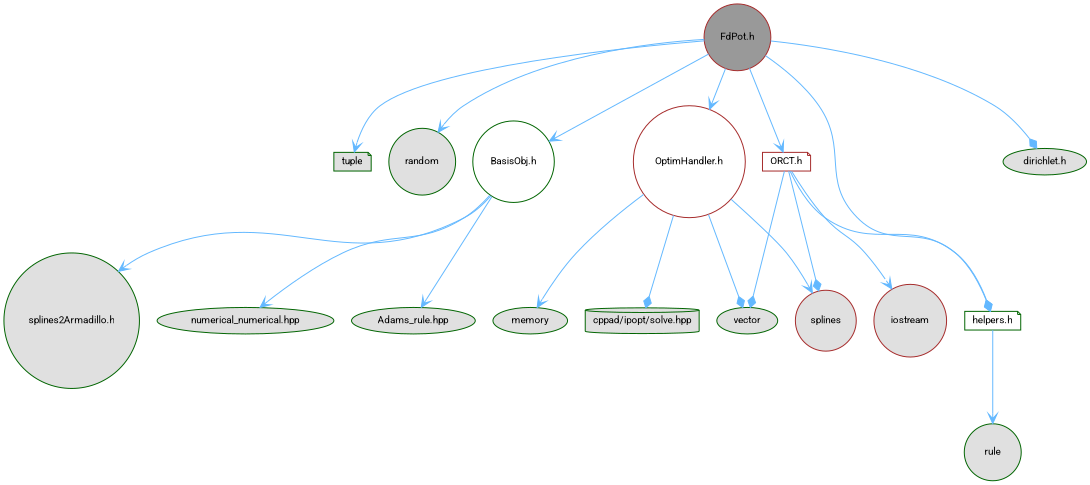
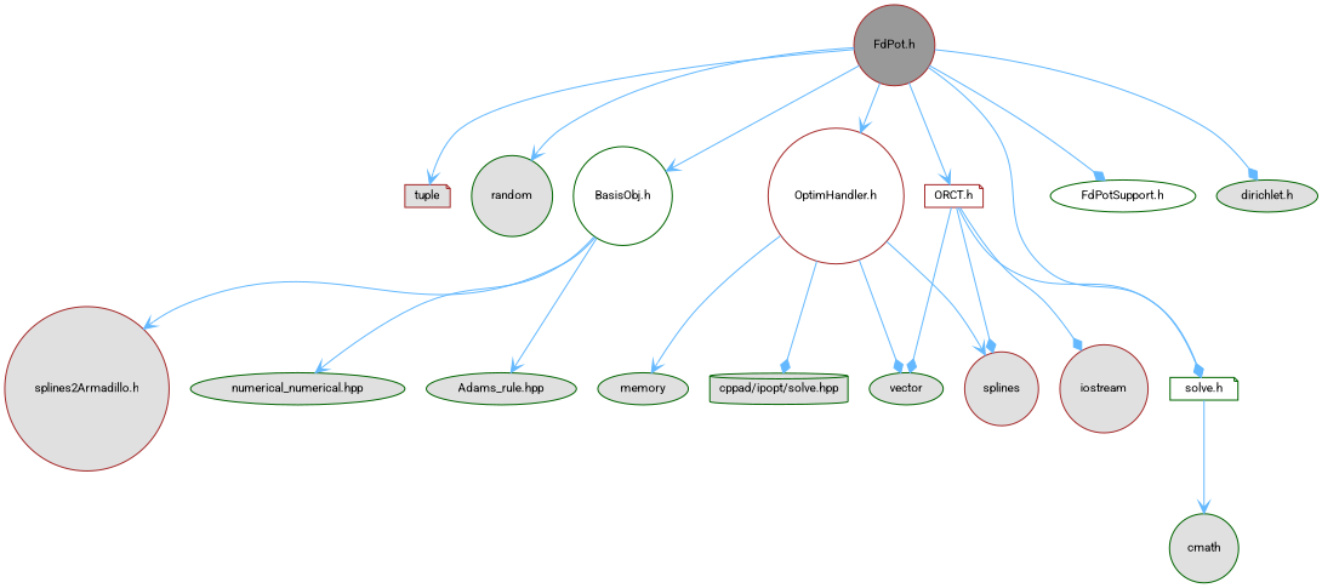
  digraph {
    fontname=Roboto
    node [color=darkgreen fillcolor="#E0E0E0" fontname=Roboto fontsize=10 shape=circle style=filled]
    edge [arrowhead=vee color=steelblue1 fontname=Roboto fontsize=10 labelfontname=Helvetica labelfontsize=10 style=solid]
    n1 [color=brown fillcolor=grey60 fontcolor=black height=0.2 label="FdPot.h" width=0.4]
-   n2 [height=0.2 label=tuple shape=note width=0.4]
+   n2 [color=brown height=0.2 label=tuple shape=note width=0.4]
    n3 [height=0.2 label=random width=0.4]
    n4 [fillcolor=white height=0.2 label="BasisObj.h" width=0.4]
    n5 [color=brown fillcolor=white height=0.2 label="OptimHandler.h" width=0.4]
    n6 [color=brown fillcolor=white height=0.2 label="ORCT.h" shape=note width=0.4]
-   n7 [fillcolor=white height=0.2 label="helpers.h" shape=note width=0.4]
+   n7 [fillcolor=white height=0.2 label="solve.h" shape=note width=0.4]
+   n8 [fillcolor=white height=0.2 label="FdPotSupport.h" shape=ellipse width=0.4]
    n9 [height=0.2 label="dirichlet.h" shape=ellipse width=0.4]
-   n10 [height=0.2 label=rule width=0.4]
-   n11 [height=0.2 label="splines2Armadillo.h" width=0.4]
+   n10 [height=0.2 label=cmath width=0.4]
+   n11 [color=brown height=0.2 label="splines2Armadillo.h" width=0.4]
    n12 [height=0.2 label="numerical_numerical.hpp" shape=ellipse width=0.4]
    n13 [height=0.2 label="Adams_rule.hpp" shape=ellipse width=0.4]
    n14 [height=0.2 label="cppad/ipopt/solve.hpp" shape=cylinder width=0.4]
    n15 [color=brown height=0.2 label=splines width=0.4]
    n16 [height=0.2 label=memory shape=ellipse width=0.4]
    n17 [height=0.2 label=vector shape=ellipse width=0.4]
    n18 [color=brown height=0.2 label=iostream width=0.4]
    n1 -> n2
    n1 -> n3
    n1 -> n4
    n1 -> n5
    n1 -> n6
    n1 -> n7 [arrowhead=diamond]
+   n1 -> n8 [arrowhead=diamond]
    n1 -> n9 [arrowhead=diamond]
    n4 -> n11
    n4 -> n12
    n4 -> n13
    n5 -> n14 [arrowhead=diamond]
    n5 -> n15
    n5 -> n16
    n5 -> n17 [arrowhead=diamond]
    n6 -> n7 [arrowhead=diamond]
    n6 -> n15 [arrowhead=diamond]
    n6 -> n17 [arrowhead=diamond]
-   n6 -> n18
+   n6 -> n18 [arrowhead=diamond]
    n7 -> n10
  }
